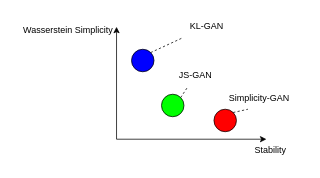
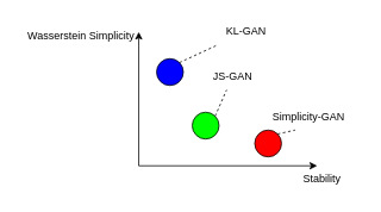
  <mxCell id="0" />
  <mxCell id="1" parent="0" />
  <mxCell id="2" value="" style="endArrow=classic;startArrow=classic;html=1;rounded=0;" edge="1" parent="1"><mxGeometry width="50" height="50" relative="1" as="geometry"><mxPoint x="155" y="35" as="sourcePoint" /><mxPoint x="355" y="185" as="targetPoint" /><Array as="points"><mxPoint x="155" y="185" /></Array></mxGeometry></mxCell>
  <mxCell id="3" value="Stability" style="text;html=1;align=center;verticalAlign=middle;resizable=0;points=[];autosize=1;strokeColor=none;fillColor=none;" vertex="1" parent="1"><mxGeometry x="325" y="185" width="70" height="30" as="geometry" /></mxCell>
  <mxCell id="4" value="Wasserstein Simplicity" style="text;html=1;align=center;verticalAlign=middle;resizable=0;points=[];autosize=1;strokeColor=none;fillColor=none;" vertex="1" parent="1"><mxGeometry x="20" y="25" width="140" height="30" as="geometry" /></mxCell>
  <mxCell id="5" value="" style="ellipse;whiteSpace=wrap;html=1;aspect=fixed;fillColor=#FF0000;" vertex="1" parent="1"><mxGeometry x="285" y="145" width="30" height="30" as="geometry" /></mxCell>
  <mxCell id="6" value="" style="ellipse;whiteSpace=wrap;html=1;aspect=fixed;fillColor=#0000ff;" vertex="1" parent="1"><mxGeometry x="175" y="65" width="30" height="30" as="geometry" /></mxCell>
  <mxCell id="7" value="" style="ellipse;whiteSpace=wrap;html=1;aspect=fixed;fillColor=#00ff00;" vertex="1" parent="1"><mxGeometry x="215" y="125" width="30" height="30" as="geometry" /></mxCell>
  <mxCell id="8" value="" style="endArrow=none;dashed=1;html=1;rounded=0;exitX=1;exitY=0;exitDx=0;exitDy=0;" edge="1" parent="1" source="6" target="9"><mxGeometry width="50" height="50" relative="1" as="geometry"><mxPoint x="205" y="65" as="sourcePoint" /><mxPoint x="215" y="55" as="targetPoint" /></mxGeometry></mxCell>
  <mxCell id="9" value="&lt;font style=&quot;font-size: 12px;&quot;&gt;KL-GAN&lt;/font&gt;" style="text;html=1;align=center;verticalAlign=middle;resizable=0;points=[];autosize=1;strokeColor=none;fillColor=none;" vertex="1" parent="1"><mxGeometry x="240" y="20" width="70" height="30" as="geometry" /></mxCell>
- <mxCell id="10" value="&lt;font style=&quot;font-size: 12px;&quot;&gt;JS-GAN&lt;/font&gt;" style="text;html=1;align=center;verticalAlign=middle;resizable=0;points=[];autosize=1;strokeColor=none;fillColor=none;" vertex="1" parent="1"><mxGeometry x="225" y="85" width="70" height="30" as="geometry" /></mxCell>
+ <mxCell id="10" value="&lt;font style=&quot;font-size: 12px;&quot;&gt;JS-GAN&lt;/font&gt;" style="text;html=1;align=center;verticalAlign=middle;resizable=0;points=[];autosize=1;strokeColor=none;fillColor=none;" vertex="1" parent="1"><mxGeometry x="225" y="70" width="70" height="30" as="geometry" /></mxCell>
  <mxCell id="11" value="&lt;font style=&quot;font-size: 12px;&quot;&gt;Simplicity-GAN&lt;/font&gt;" style="text;html=1;align=center;verticalAlign=middle;resizable=0;points=[];autosize=1;strokeColor=none;fillColor=none;" vertex="1" parent="1"><mxGeometry x="285" y="115" width="120" height="30" as="geometry" /></mxCell>
  <mxCell id="12" value="" style="endArrow=none;dashed=1;html=1;rounded=0;exitX=1;exitY=0;exitDx=0;exitDy=0;" edge="1" parent="1" source="7" target="10"><mxGeometry width="50" height="50" relative="1" as="geometry"><mxPoint x="375" y="95" as="sourcePoint" /><mxPoint x="425" y="45" as="targetPoint" /></mxGeometry></mxCell>
  <mxCell id="13" value="" style="endArrow=none;dashed=1;html=1;rounded=0;exitX=1;exitY=0;exitDx=0;exitDy=0;entryX=0.378;entryY=1;entryDx=0;entryDy=0;entryPerimeter=0;" edge="1" parent="1" source="5" target="11"><mxGeometry width="50" height="50" relative="1" as="geometry"><mxPoint x="375" y="95" as="sourcePoint" /><mxPoint x="425" y="45" as="targetPoint" /></mxGeometry></mxCell>
